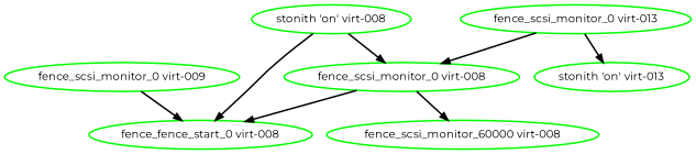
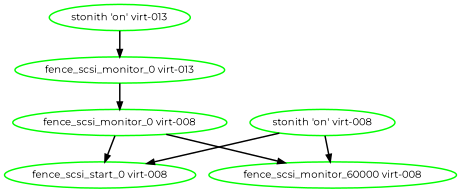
  digraph {
    fontname=Montserrat
    node [color=green fontcolor=black fontname=Montserrat style=bold]
    edge [fontname=Montserrat style=bold]
    "fence_scsi_monitor_0 virt-008"
-   "fence_scsi_start_0 virt-008" [label="fence_fence_start_0 virt-008"]
+   "fence_scsi_start_0 virt-008"
    "fence_scsi_monitor_60000 virt-008"
-   "fence_scsi_monitor_0 virt-009"
    "fence_scsi_monitor_0 virt-013"
    "stonith 'on' virt-008"
    "stonith 'on' virt-013"
    "fence_scsi_monitor_0 virt-008" -> "fence_scsi_start_0 virt-008"
    "fence_scsi_monitor_0 virt-008" -> "fence_scsi_monitor_60000 virt-008"
-   "fence_scsi_monitor_0 virt-009" -> "fence_scsi_start_0 virt-008"
    "fence_scsi_monitor_0 virt-013" -> "fence_scsi_monitor_0 virt-008"
-   "stonith 'on' virt-008" -> "fence_scsi_monitor_0 virt-008"
+   "stonith 'on' virt-008" -> "fence_scsi_monitor_60000 virt-008"
    "stonith 'on' virt-008" -> "fence_scsi_start_0 virt-008"
-   "fence_scsi_monitor_0 virt-013" -> "stonith 'on' virt-013"
+   "stonith 'on' virt-013" -> "fence_scsi_monitor_0 virt-013"
  }
